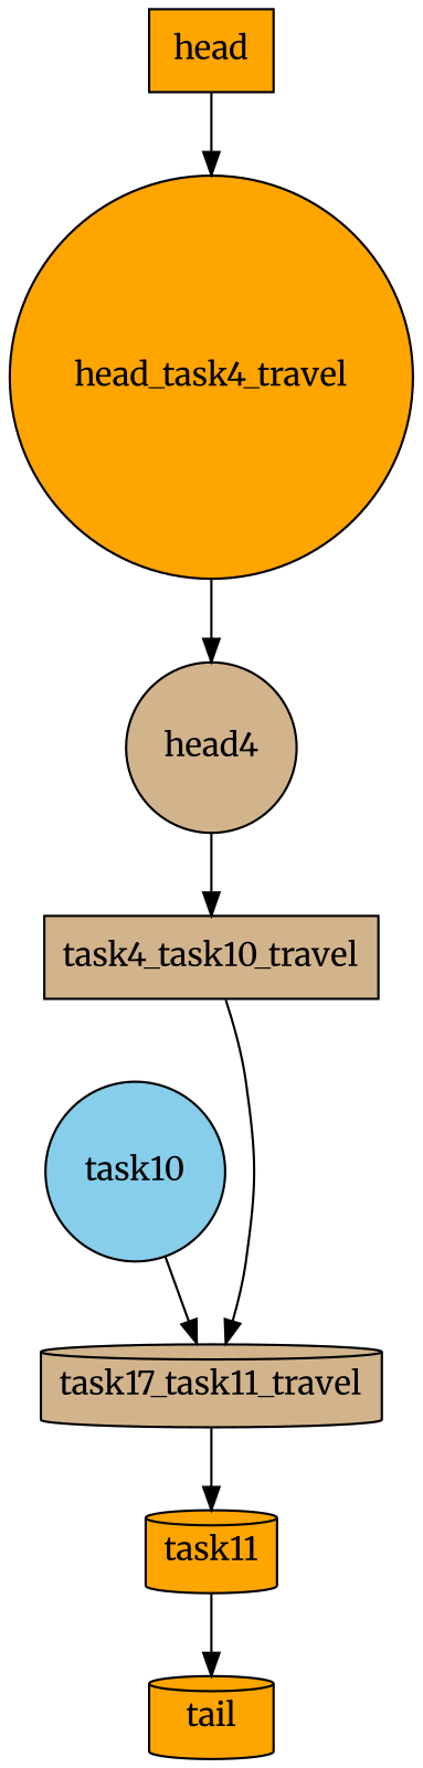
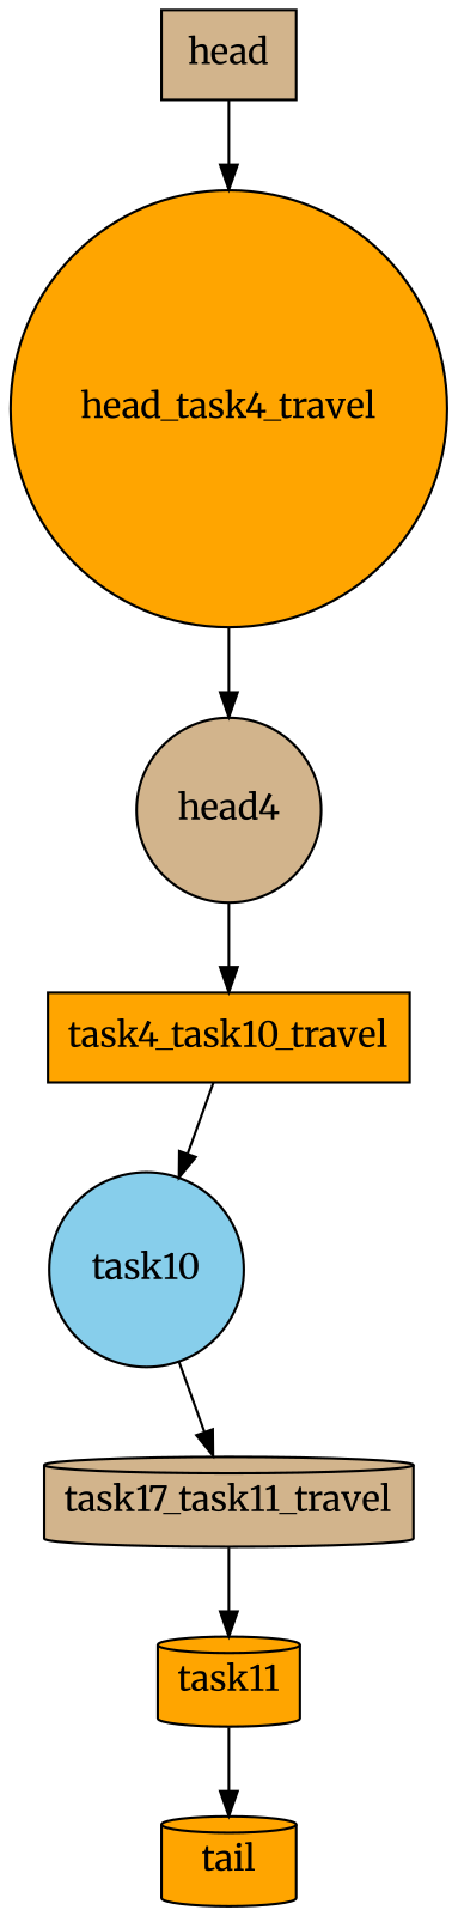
  digraph {
    fontname=Merriweather
    node [fillcolor=orange fontcolor=black fontname=Merriweather shape=circle style=filled]
    edge [color=black fontname=Merriweather]
-   n1 [label=head shape=box]
+   n1 [fillcolor=tan label=head shape=box]
    n2 [label=head_task4_travel]
    n3 [fillcolor=tan label=head4]
-   n4 [fillcolor=tan label=task4_task10_travel shape=box]
+   n4 [label=task4_task10_travel shape=box]
    n5 [fillcolor=skyblue label=task10]
    n6 [fillcolor=tan label=task17_task11_travel shape=cylinder]
    n7 [label=task11 shape=cylinder]
    n8 [label=tail shape=cylinder]
    n1 -> n2
    n2 -> n3
    n3 -> n4
-   n4 -> n6
+   n4 -> n5
    n5 -> n6
    n6 -> n7
    n7 -> n8
  }
